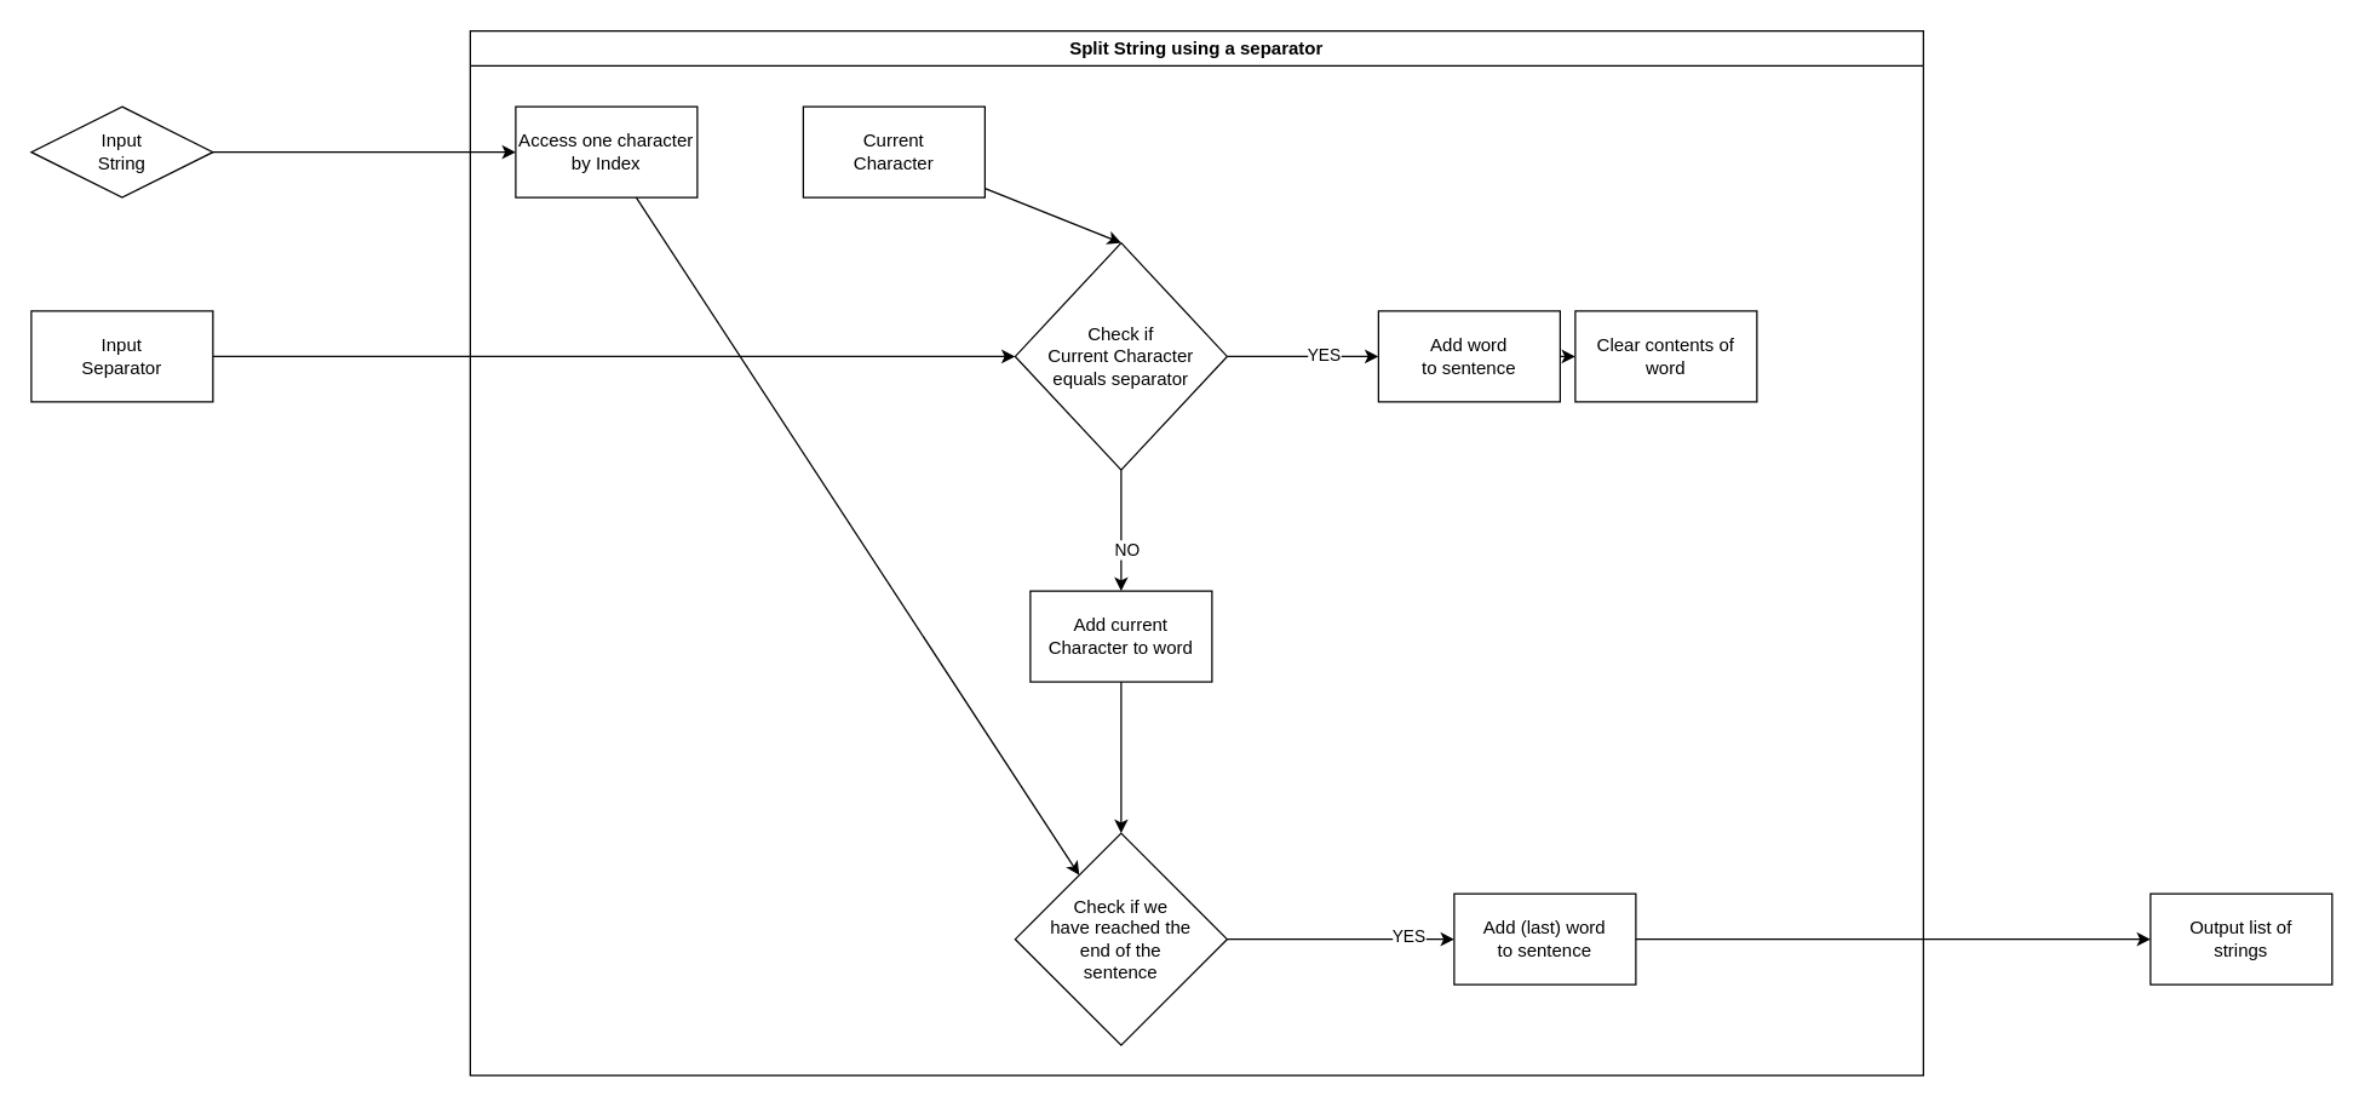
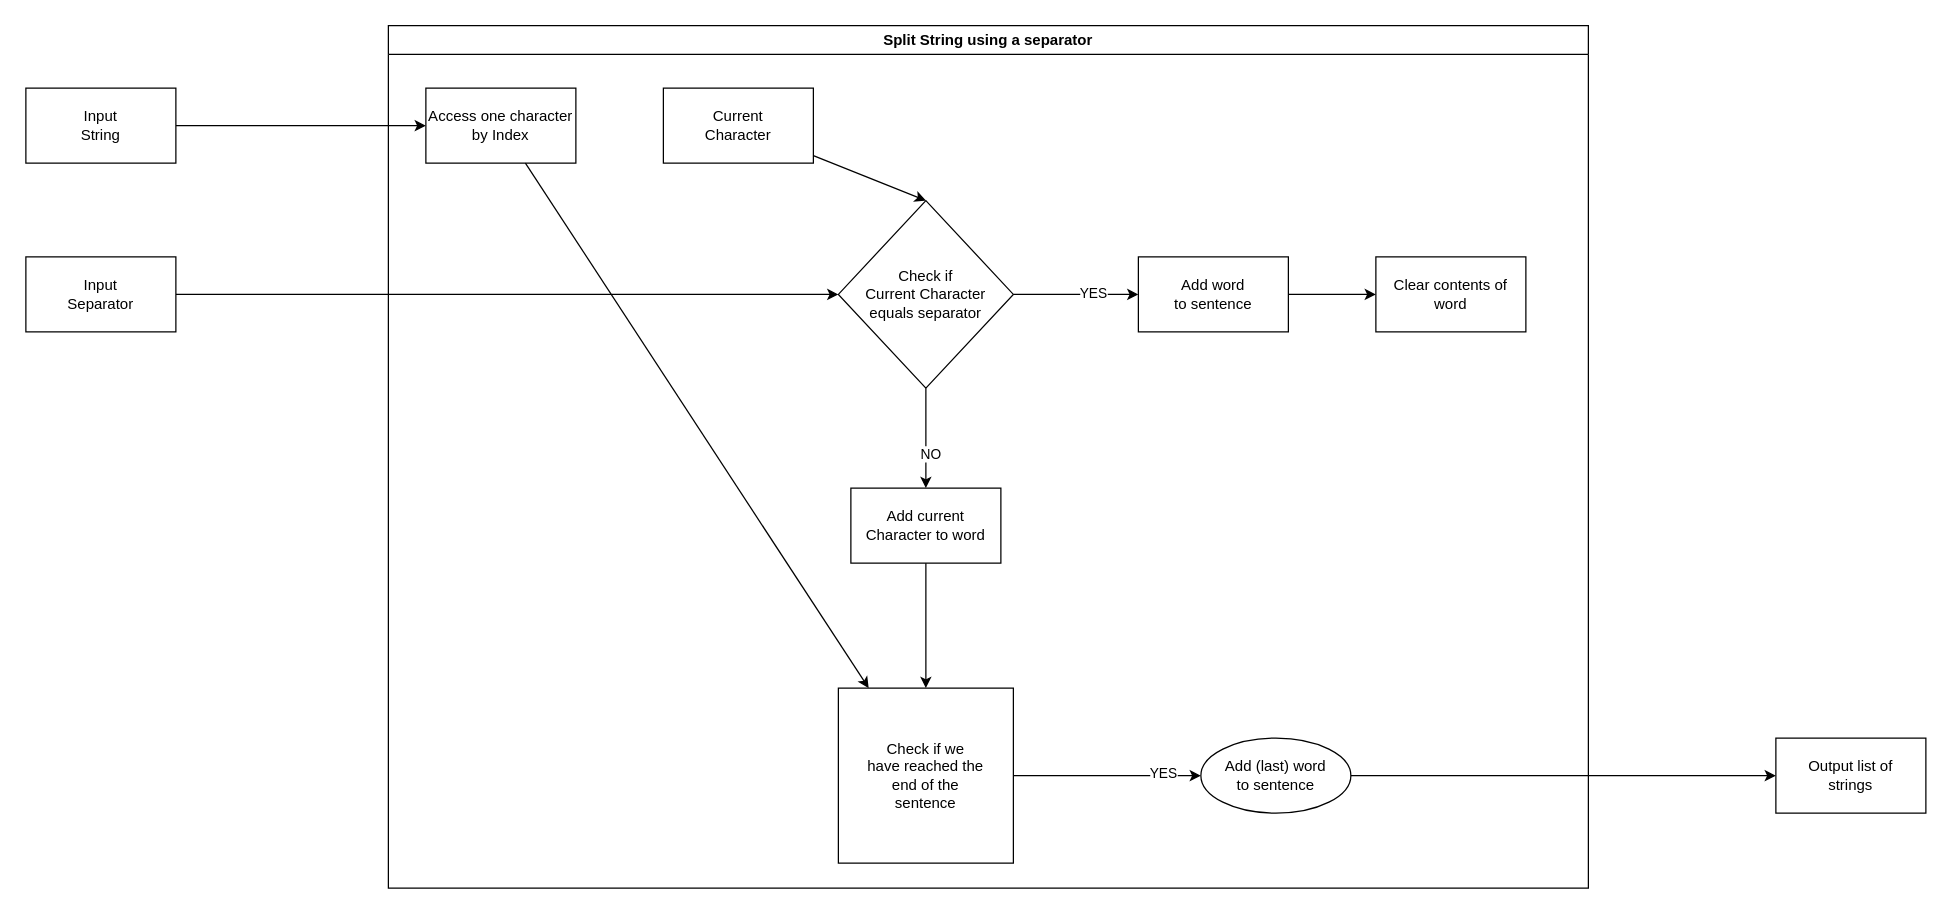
  <mxCell id="0" />
  <mxCell id="1" parent="0" />
  <mxCell id="2" style="edgeStyle=none;html=1;entryX=0;entryY=0.5;entryDx=0;entryDy=0;" edge="1" parent="1" source="3" target="7"><mxGeometry relative="1" as="geometry" /></mxCell>
- <mxCell id="3" value="Input&lt;br&gt;String" style="rhombus;whiteSpace=wrap;html=1;" vertex="1" parent="1"><mxGeometry x="20" y="70" width="120" height="60" as="geometry" /></mxCell>
+ <mxCell id="3" value="Input&lt;br&gt;String" style="whiteSpace=wrap;html=1;" vertex="1" parent="1"><mxGeometry x="20" y="70" width="120" height="60" as="geometry" /></mxCell>
  <mxCell id="4" style="edgeStyle=none;html=1;entryX=0;entryY=0.5;entryDx=0;entryDy=0;" edge="1" parent="1" source="5" target="10"><mxGeometry relative="1" as="geometry" /></mxCell>
  <mxCell id="5" value="Input&lt;br&gt;Separator" style="whiteSpace=wrap;html=1;" vertex="1" parent="1"><mxGeometry x="20" y="205" width="120" height="60" as="geometry" /></mxCell>
  <mxCell id="6" value="Split String using a separator" style="swimlane;whiteSpace=wrap;html=1;" vertex="1" parent="1"><mxGeometry x="310" y="20" width="960" height="690" as="geometry"><mxRectangle x="360" y="150" width="210" height="30" as="alternateBounds" /></mxGeometry></mxCell>
  <mxCell id="7" value="Access one character&lt;br&gt;by Index" style="whiteSpace=wrap;html=1;" vertex="1" parent="6"><mxGeometry x="30" y="50" width="120" height="60" as="geometry" /></mxCell>
  <mxCell id="8" value="Current&lt;br&gt;Character" style="whiteSpace=wrap;html=1;" vertex="1" parent="6"><mxGeometry x="220" y="50" width="120" height="60" as="geometry" /></mxCell>
  <mxCell id="9" style="edgeStyle=none;html=1;" edge="1" parent="6" source="7" target="20"><mxGeometry relative="1" as="geometry" /></mxCell>
  <mxCell id="10" value="Check if&lt;br&gt;Current Character&lt;br&gt;equals separator" style="rhombus;whiteSpace=wrap;html=1;" vertex="1" parent="6"><mxGeometry x="360" y="140" width="140" height="150" as="geometry" /></mxCell>
  <mxCell id="11" style="edgeStyle=none;html=1;entryX=0.5;entryY=0;entryDx=0;entryDy=0;" edge="1" parent="6" source="8" target="10"><mxGeometry relative="1" as="geometry" /></mxCell>
  <mxCell id="12" value="Add current Character to word" style="whiteSpace=wrap;html=1;" vertex="1" parent="6"><mxGeometry x="370" y="370" width="120" height="60" as="geometry" /></mxCell>
  <mxCell id="13" style="edgeStyle=none;html=1;" edge="1" parent="6" source="10" target="12"><mxGeometry relative="1" as="geometry" /></mxCell>
  <mxCell id="14" value="NO" style="edgeLabel;html=1;align=center;verticalAlign=middle;resizable=0;points=[];" vertex="1" connectable="0" parent="13"><mxGeometry x="0.288" y="3" relative="1" as="geometry"><mxPoint as="offset" /></mxGeometry></mxCell>
  <mxCell id="15" value="Add word&lt;br&gt;to sentence" style="whiteSpace=wrap;html=1;" vertex="1" parent="6"><mxGeometry x="600" y="185" width="120" height="60" as="geometry" /></mxCell>
  <mxCell id="16" style="edgeStyle=none;html=1;entryX=0;entryY=0.5;entryDx=0;entryDy=0;" edge="1" parent="6" source="10" target="15"><mxGeometry relative="1" as="geometry" /></mxCell>
  <mxCell id="17" value="YES" style="edgeLabel;html=1;align=center;verticalAlign=middle;resizable=0;points=[];" vertex="1" connectable="0" parent="16"><mxGeometry x="0.25" y="2" relative="1" as="geometry"><mxPoint as="offset" /></mxGeometry></mxCell>
- <mxCell id="18" value="Clear contents of&lt;br&gt;word" style="whiteSpace=wrap;html=1;" vertex="1" parent="6"><mxGeometry x="730" y="185" width="120" height="60" as="geometry" /></mxCell>
+ <mxCell id="18" value="Clear contents of&lt;br&gt;word" style="whiteSpace=wrap;html=1;" vertex="1" parent="6"><mxGeometry x="790" y="185" width="120" height="60" as="geometry" /></mxCell>
  <mxCell id="19" style="edgeStyle=none;html=1;entryX=0;entryY=0.5;entryDx=0;entryDy=0;" edge="1" parent="6" source="15" target="18"><mxGeometry relative="1" as="geometry" /></mxCell>
- <mxCell id="20" value="Check if we&lt;br&gt;have reached the&lt;br&gt;end of the&lt;br&gt;sentence" style="rhombus;whiteSpace=wrap;html=1;" vertex="1" parent="6"><mxGeometry x="360" y="530" width="140" height="140" as="geometry" /></mxCell>
+ <mxCell id="20" value="Check if we&lt;br&gt;have reached the&lt;br&gt;end of the&lt;br&gt;sentence" style="whiteSpace=wrap;html=1;rounded=0;" vertex="1" parent="6"><mxGeometry x="360" y="530" width="140" height="140" as="geometry" /></mxCell>
  <mxCell id="21" style="edgeStyle=none;html=1;entryX=0.5;entryY=0;entryDx=0;entryDy=0;" edge="1" parent="6" source="12" target="20"><mxGeometry relative="1" as="geometry" /></mxCell>
- <mxCell id="22" value="Add (last) word&lt;br&gt;to sentence" style="whiteSpace=wrap;html=1;" vertex="1" parent="6"><mxGeometry x="650" y="570" width="120" height="60" as="geometry" /></mxCell>
+ <mxCell id="22" value="Add (last) word&lt;br&gt;to sentence" style="ellipse;whiteSpace=wrap;html=1;" vertex="1" parent="6"><mxGeometry x="650" y="570" width="120" height="60" as="geometry" /></mxCell>
  <mxCell id="23" style="edgeStyle=none;html=1;" edge="1" parent="6" source="20" target="22"><mxGeometry relative="1" as="geometry" /></mxCell>
  <mxCell id="24" value="YES" style="edgeLabel;html=1;align=center;verticalAlign=middle;resizable=0;points=[];" vertex="1" connectable="0" parent="23"><mxGeometry x="0.59" y="3" relative="1" as="geometry"><mxPoint as="offset" /></mxGeometry></mxCell>
  <mxCell id="25" value="Output list of&lt;br&gt;strings" style="whiteSpace=wrap;html=1;" vertex="1" parent="1"><mxGeometry x="1420" y="590" width="120" height="60" as="geometry" /></mxCell>
  <mxCell id="26" style="edgeStyle=none;html=1;entryX=0;entryY=0.5;entryDx=0;entryDy=0;" edge="1" parent="1" source="22" target="25"><mxGeometry relative="1" as="geometry" /></mxCell>
